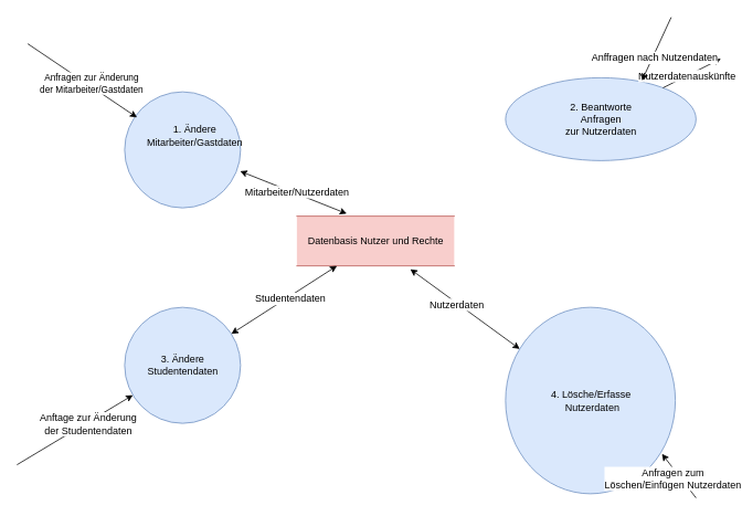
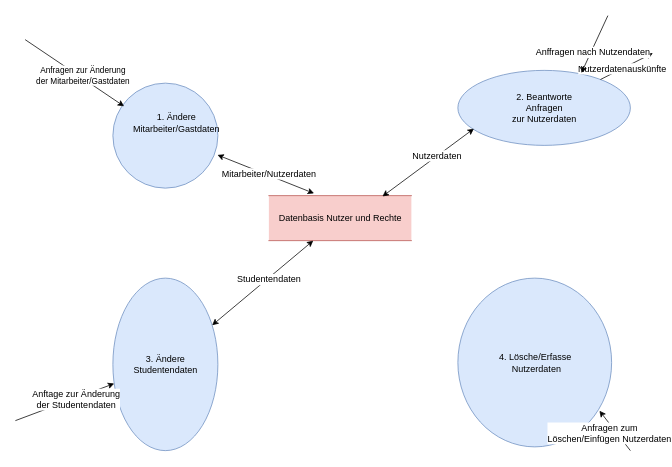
  <mxCell id="0" />
  <mxCell id="1" parent="0" />
  <mxCell id="2" value="" style="shape=ellipse;html=1;dashed=0;whitespace=wrap;aspect=fixed;perimeter=ellipsePerimeter;fillColor=#dae8fc;strokeColor=#6c8ebf;" parent="1" vertex="1"><mxGeometry x="150" y="110" width="140" height="140" as="geometry" /></mxCell>
  <mxCell id="3" value="2. Beantworte&lt;br&gt;Anfragen &lt;br&gt;zur Nutzerdaten" style="shape=ellipse;html=1;dashed=0;whitespace=wrap;aspect=fixed;perimeter=ellipsePerimeter;fillColor=#dae8fc;strokeColor=#6c8ebf;" parent="1" vertex="1"><mxGeometry x="610" y="93" width="230" height="100" as="geometry" /></mxCell>
- <mxCell id="4" value="3. Ändere &lt;br&gt;Studentendaten" style="shape=ellipse;html=1;dashed=0;whitespace=wrap;aspect=fixed;perimeter=ellipsePerimeter;fillColor=#dae8fc;strokeColor=#6c8ebf;" parent="1" vertex="1"><mxGeometry x="150" y="370" width="140" height="140" as="geometry" /></mxCell>
+ <mxCell id="4" value="3. Ändere &lt;br&gt;Studentendaten" style="shape=ellipse;html=1;dashed=0;whitespace=wrap;aspect=fixed;perimeter=ellipsePerimeter;fillColor=#dae8fc;strokeColor=#6c8ebf;" parent="1" vertex="1"><mxGeometry x="150" y="370" width="140" height="230" as="geometry" /></mxCell>
  <mxCell id="5" value="4. Lösche/Erfasse&lt;br&gt;&amp;nbsp;Nutzerdaten" style="shape=ellipse;html=1;dashed=0;whitespace=wrap;aspect=fixed;perimeter=ellipsePerimeter;fillColor=#dae8fc;strokeColor=#6c8ebf;" parent="1" vertex="1"><mxGeometry x="610" y="370" width="205" height="225" as="geometry" /></mxCell>
  <mxCell id="6" value="Datenbasis Nutzer und Rechte" style="html=1;dashed=0;whitespace=wrap;shape=partialRectangle;right=0;left=0;fillColor=#f8cecc;strokeColor=#b85450;" parent="1" vertex="1"><mxGeometry x="358" y="260" width="190" height="60" as="geometry" /></mxCell>
  <mxCell id="7" value="Anfragen zur Änderung &lt;br&gt;der Mitarbeiter/Gastdaten" style="endArrow=classic;html=1;" parent="1" edge="1"><mxGeometry x="0.14" y="3" width="50" height="50" relative="1" as="geometry"><mxPoint x="33" y="52" as="sourcePoint" /><mxPoint x="164.945" y="140.889" as="targetPoint" /><mxPoint as="offset" /></mxGeometry></mxCell>
  <mxCell id="8" value="1. Ändere Mitarbeiter/Gastdaten" style="text;html=1;strokeColor=none;fillColor=none;align=center;verticalAlign=middle;whiteSpace=wrap;rounded=0;" parent="1" vertex="1"><mxGeometry x="215" y="153" width="40" height="20" as="geometry" /></mxCell>
  <mxCell id="9" value="" style="endArrow=classic;startArrow=classic;html=1;entryX=0.317;entryY=-0.05;entryDx=0;entryDy=0;entryPerimeter=0;exitX=0.996;exitY=0.684;exitDx=0;exitDy=0;exitPerimeter=0;" parent="1" source="2" target="6" edge="1"><mxGeometry width="50" height="50" relative="1" as="geometry"><mxPoint x="30" y="590" as="sourcePoint" /><mxPoint x="80" y="540" as="targetPoint" /></mxGeometry></mxCell>
  <mxCell id="10" value="Mitarbeiter/Nutzerdaten" style="text;html=1;align=center;verticalAlign=middle;resizable=0;points=[];;labelBackgroundColor=#ffffff;" parent="9" vertex="1" connectable="0"><mxGeometry x="0.218" y="-2" relative="1" as="geometry"><mxPoint x="-9" y="-8.5" as="offset" /></mxGeometry></mxCell>
  <mxCell id="11" value="" style="endArrow=classic;html=1;" parent="1" target="4" edge="1"><mxGeometry width="50" height="50" relative="1" as="geometry"><mxPoint x="20" y="560" as="sourcePoint" /><mxPoint x="80" y="540" as="targetPoint" /></mxGeometry></mxCell>
  <mxCell id="12" value="Anftage zur Änderung&lt;br&gt;&amp;nbsp;der Studentendaten&amp;nbsp;" style="text;html=1;align=center;verticalAlign=middle;resizable=0;points=[];;labelBackgroundColor=#ffffff;" parent="11" vertex="1" connectable="0"><mxGeometry x="0.206" y="-1" relative="1" as="geometry"><mxPoint x="1" as="offset" /></mxGeometry></mxCell>
  <mxCell id="13" value="" style="endArrow=classic;html=1;" parent="1" source="3" edge="1"><mxGeometry width="50" height="50" relative="1" as="geometry"><mxPoint x="10" y="640" as="sourcePoint" /><mxPoint x="870" y="70" as="targetPoint" /></mxGeometry></mxCell>
  <mxCell id="14" value="Nutzerdatenauskünfte" style="text;html=1;align=center;verticalAlign=middle;resizable=0;points=[];;labelBackgroundColor=#ffffff;" parent="13" vertex="1" connectable="0"><mxGeometry x="-0.193" relative="1" as="geometry"><mxPoint as="offset" /></mxGeometry></mxCell>
  <mxCell id="15" value="" style="endArrow=classic;html=1;entryX=0.716;entryY=0.034;entryDx=0;entryDy=0;entryPerimeter=0;" parent="1" target="3" edge="1"><mxGeometry width="50" height="50" relative="1" as="geometry"><mxPoint x="810" y="20" as="sourcePoint" /><mxPoint x="730" y="260" as="targetPoint" /></mxGeometry></mxCell>
  <mxCell id="16" value="Anffragen nach Nutzendaten" style="text;html=1;align=center;verticalAlign=middle;resizable=0;points=[];;labelBackgroundColor=#ffffff;" parent="15" vertex="1" connectable="0"><mxGeometry x="0.224" y="2" relative="1" as="geometry"><mxPoint as="offset" /></mxGeometry></mxCell>
+ <mxCell id="17" value="" style="endArrow=classic;startArrow=classic;html=1;exitX=0.797;exitY=0.017;exitDx=0;exitDy=0;exitPerimeter=0;entryX=0.093;entryY=0.777;entryDx=0;entryDy=0;entryPerimeter=0;" parent="1" source="6" target="3" edge="1"><mxGeometry width="50" height="50" relative="1" as="geometry"><mxPoint x="580" y="250" as="sourcePoint" /><mxPoint x="630" y="200" as="targetPoint" /></mxGeometry></mxCell>
+ <mxCell id="18" value="Nutzerdaten" style="text;html=1;align=center;verticalAlign=middle;resizable=0;points=[];;labelBackgroundColor=#ffffff;" parent="17" vertex="1" connectable="0"><mxGeometry x="0.198" y="1" relative="1" as="geometry"><mxPoint as="offset" /></mxGeometry></mxCell>
  <mxCell id="19" value="" style="endArrow=classic;startArrow=classic;html=1;" parent="1" source="4" target="6" edge="1"><mxGeometry width="50" height="50" relative="1" as="geometry"><mxPoint x="10" y="640" as="sourcePoint" /><mxPoint x="60" y="590" as="targetPoint" /></mxGeometry></mxCell>
  <mxCell id="20" value="Studentendaten" style="text;html=1;align=center;verticalAlign=middle;resizable=0;points=[];;labelBackgroundColor=#ffffff;" parent="19" vertex="1" connectable="0"><mxGeometry x="0.275" y="2" relative="1" as="geometry"><mxPoint x="-9.5" y="12" as="offset" /></mxGeometry></mxCell>
  <mxCell id="21" value="" style="endArrow=classic;html=1;entryX=0.921;entryY=0.786;entryDx=0;entryDy=0;entryPerimeter=0;" parent="1" target="5" edge="1"><mxGeometry width="50" height="50" relative="1" as="geometry"><mxPoint x="840" y="600" as="sourcePoint" /><mxPoint x="60" y="590" as="targetPoint" /></mxGeometry></mxCell>
  <mxCell id="22" value="Anfragen zum &lt;br&gt;Löschen/Einfügen Nutzerdaten" style="text;html=1;align=center;verticalAlign=middle;resizable=0;points=[];;labelBackgroundColor=#ffffff;" parent="21" vertex="1" connectable="0"><mxGeometry x="0.375" relative="1" as="geometry"><mxPoint x="-0.5" y="12.5" as="offset" /></mxGeometry></mxCell>
- <mxCell id="23" value="" style="endArrow=classic;startArrow=classic;html=1;entryX=0.721;entryY=1.067;entryDx=0;entryDy=0;entryPerimeter=0;" parent="1" source="5" target="6" edge="1"><mxGeometry width="50" height="50" relative="1" as="geometry"><mxPoint x="10" y="680" as="sourcePoint" /><mxPoint x="60" y="630" as="targetPoint" /></mxGeometry></mxCell>
- <mxCell id="24" value="Nutzerdaten" style="text;html=1;align=center;verticalAlign=middle;resizable=0;points=[];;labelBackgroundColor=#ffffff;" parent="23" vertex="1" connectable="0"><mxGeometry x="0.243" y="-1" relative="1" as="geometry"><mxPoint x="5" y="7" as="offset" /></mxGeometry></mxCell>
